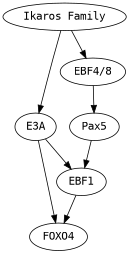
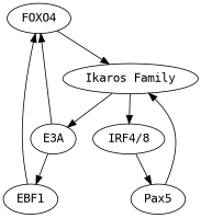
  digraph {
    fontname="DejaVu Sans Mono"
    node [fontname="DejaVu Sans Mono"]
    edge [fontname="DejaVu Sans Mono"]
    n1 [label=FOXO4]
    "Ikaros Family"
    n3 [label=E3A]
-   "IRF4/8" [label="EBF4/8"]
+   "IRF4/8"
    EBF1
    Pax5
+   n1 -> "Ikaros Family"
    "Ikaros Family" -> n3
    "Ikaros Family" -> "IRF4/8"
    n3 -> n1
    n3 -> EBF1
    "IRF4/8" -> Pax5
    EBF1 -> n1
-   Pax5 -> EBF1
+   Pax5 -> "Ikaros Family"
  }
